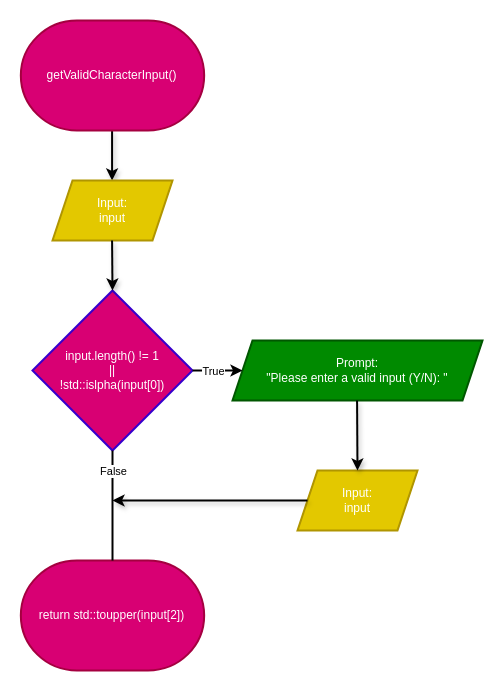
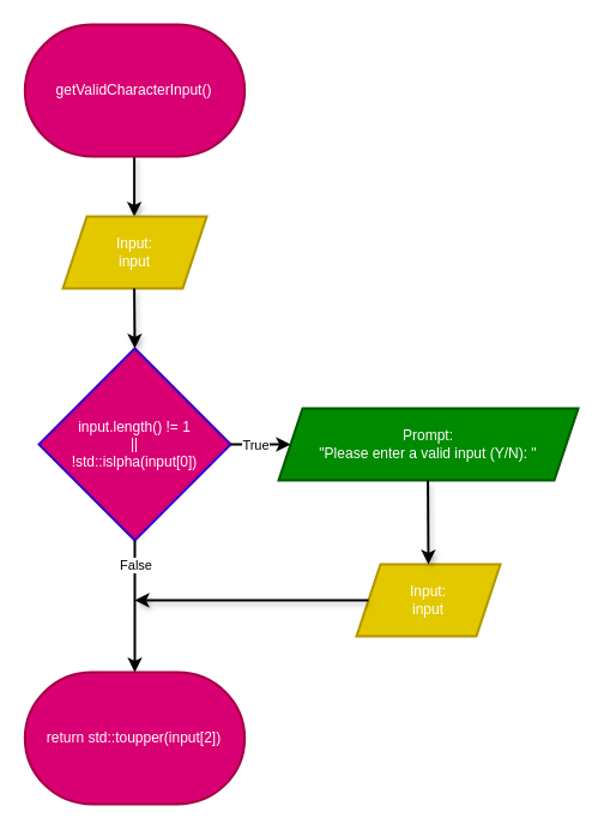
  <mxCell id="0" />
  <mxCell id="1" parent="0" />
  <mxCell id="2" value="" style="edgeStyle=none;html=1;strokeWidth=2;shadow=1;textShadow=1;spacing=2;" edge="1" parent="1"><mxGeometry relative="1" as="geometry"><mxPoint x="111.58" y="130" as="sourcePoint" /><mxPoint x="111.58" y="180" as="targetPoint" /></mxGeometry></mxCell>
  <mxCell id="3" value="Input:&lt;br&gt;input" style="shape=parallelogram;perimeter=parallelogramPerimeter;whiteSpace=wrap;html=1;fixedSize=1;strokeWidth=2;fillColor=#e3c800;fontColor=#FFFFFF;strokeColor=#B09500;" vertex="1" parent="1"><mxGeometry x="52" y="180" width="120" height="60" as="geometry" /></mxCell>
  <mxCell id="4" value="input.length() != 1&lt;br&gt;||&lt;br&gt;!std::islpha(input[0])" style="rhombus;whiteSpace=wrap;html=1;strokeWidth=2;fillColor=#d80073;fontColor=#ffffff;strokeColor=#3700CC;" vertex="1" parent="1"><mxGeometry x="32" y="290" width="160" height="160" as="geometry" /></mxCell>
  <mxCell id="5" value="Prompt:&lt;br&gt;&quot;Please enter a valid input (Y/N): &quot;" style="shape=parallelogram;perimeter=parallelogramPerimeter;whiteSpace=wrap;html=1;fixedSize=1;strokeWidth=2;fillColor=#008a00;fontColor=#ffffff;strokeColor=#005700;" vertex="1" parent="1"><mxGeometry x="232" y="340" width="250" height="60" as="geometry" /></mxCell>
  <mxCell id="6" value="Input:&lt;br&gt;input" style="shape=parallelogram;perimeter=parallelogramPerimeter;whiteSpace=wrap;html=1;fixedSize=1;strokeWidth=2;fillColor=#e3c800;fontColor=#FFFFFF;strokeColor=#B09500;" vertex="1" parent="1"><mxGeometry x="297" y="470" width="120" height="60" as="geometry" /></mxCell>
  <mxCell id="7" value="" style="edgeStyle=none;html=1;strokeWidth=2;shadow=1;textShadow=1;spacing=2;entryX=0.5;entryY=0;entryDx=0;entryDy=0;" edge="1" parent="1" target="6"><mxGeometry relative="1" as="geometry"><mxPoint x="356.58" y="400" as="sourcePoint" /><mxPoint x="356.58" y="450" as="targetPoint" /></mxGeometry></mxCell>
  <mxCell id="8" value="return std::toupper(input[2])" style="strokeWidth=2;html=1;shape=mxgraph.flowchart.terminator;whiteSpace=wrap;fillColor=#d80073;fontColor=#ffffff;strokeColor=#A50040;" vertex="1" parent="1"><mxGeometry x="20.33" y="560" width="183.34" height="110" as="geometry" /></mxCell>
  <mxCell id="9" value="" style="edgeStyle=none;html=1;strokeWidth=2;shadow=1;textShadow=1;spacing=2;entryX=0.5;entryY=0;entryDx=0;entryDy=0;" edge="1" parent="1" target="4"><mxGeometry relative="1" as="geometry"><mxPoint x="111.58" y="240" as="sourcePoint" /><mxPoint x="111.58" y="290" as="targetPoint" /></mxGeometry></mxCell>
  <mxCell id="10" value="" style="edgeStyle=none;html=1;strokeWidth=2;shadow=1;textShadow=1;spacing=2;exitX=0;exitY=0.5;exitDx=0;exitDy=0;" edge="1" parent="1" source="6"><mxGeometry relative="1" as="geometry"><mxPoint x="212" y="490" as="sourcePoint" /><mxPoint x="112" y="500" as="targetPoint" /></mxGeometry></mxCell>
  <mxCell id="11" value="" style="endArrow=classic;html=1;exitX=1;exitY=0.5;exitDx=0;exitDy=0;entryX=0;entryY=0.5;entryDx=0;entryDy=0;strokeWidth=2;" edge="1" parent="1" source="4" target="5"><mxGeometry relative="1" as="geometry"><mxPoint x="132" y="430" as="sourcePoint" /><mxPoint x="232" y="430" as="targetPoint" /></mxGeometry></mxCell>
  <mxCell id="12" value="True" style="edgeLabel;resizable=0;html=1;;align=center;verticalAlign=middle;" connectable="0" vertex="1" parent="11"><mxGeometry relative="1" as="geometry"><mxPoint x="-5" as="offset" /></mxGeometry></mxCell>
- <mxCell id="13" value="" style="endArrow=none;html=1;exitX=0.5;exitY=1;exitDx=0;exitDy=0;entryX=0.5;entryY=0;entryDx=0;entryDy=0;entryPerimeter=0;strokeWidth=2;" edge="1" parent="1" source="4" target="8"><mxGeometry relative="1" as="geometry"><mxPoint x="132" y="430" as="sourcePoint" /><mxPoint x="232" y="430" as="targetPoint" /></mxGeometry></mxCell>
+ <mxCell id="13" value="" style="endArrow=classic;html=1;exitX=0.5;exitY=1;exitDx=0;exitDy=0;entryX=0.5;entryY=0;entryDx=0;entryDy=0;entryPerimeter=0;strokeWidth=2;" edge="1" parent="1" source="4" target="8"><mxGeometry relative="1" as="geometry"><mxPoint x="132" y="430" as="sourcePoint" /><mxPoint x="232" y="430" as="targetPoint" /></mxGeometry></mxCell>
  <mxCell id="14" value="False" style="edgeLabel;resizable=0;html=1;;align=center;verticalAlign=middle;" connectable="0" vertex="1" parent="13"><mxGeometry relative="1" as="geometry"><mxPoint y="-35" as="offset" /></mxGeometry></mxCell>
  <mxCell id="15" value="&lt;span style=&quot;color: rgb(255, 255, 255);&quot;&gt;getValidCharacterInput()&lt;/span&gt;" style="strokeWidth=2;html=1;shape=mxgraph.flowchart.terminator;whiteSpace=wrap;fillColor=#d80073;fontColor=#ffffff;strokeColor=#A50040;" vertex="1" parent="1"><mxGeometry x="20.33" y="20" width="183.34" height="110" as="geometry" /></mxCell>
